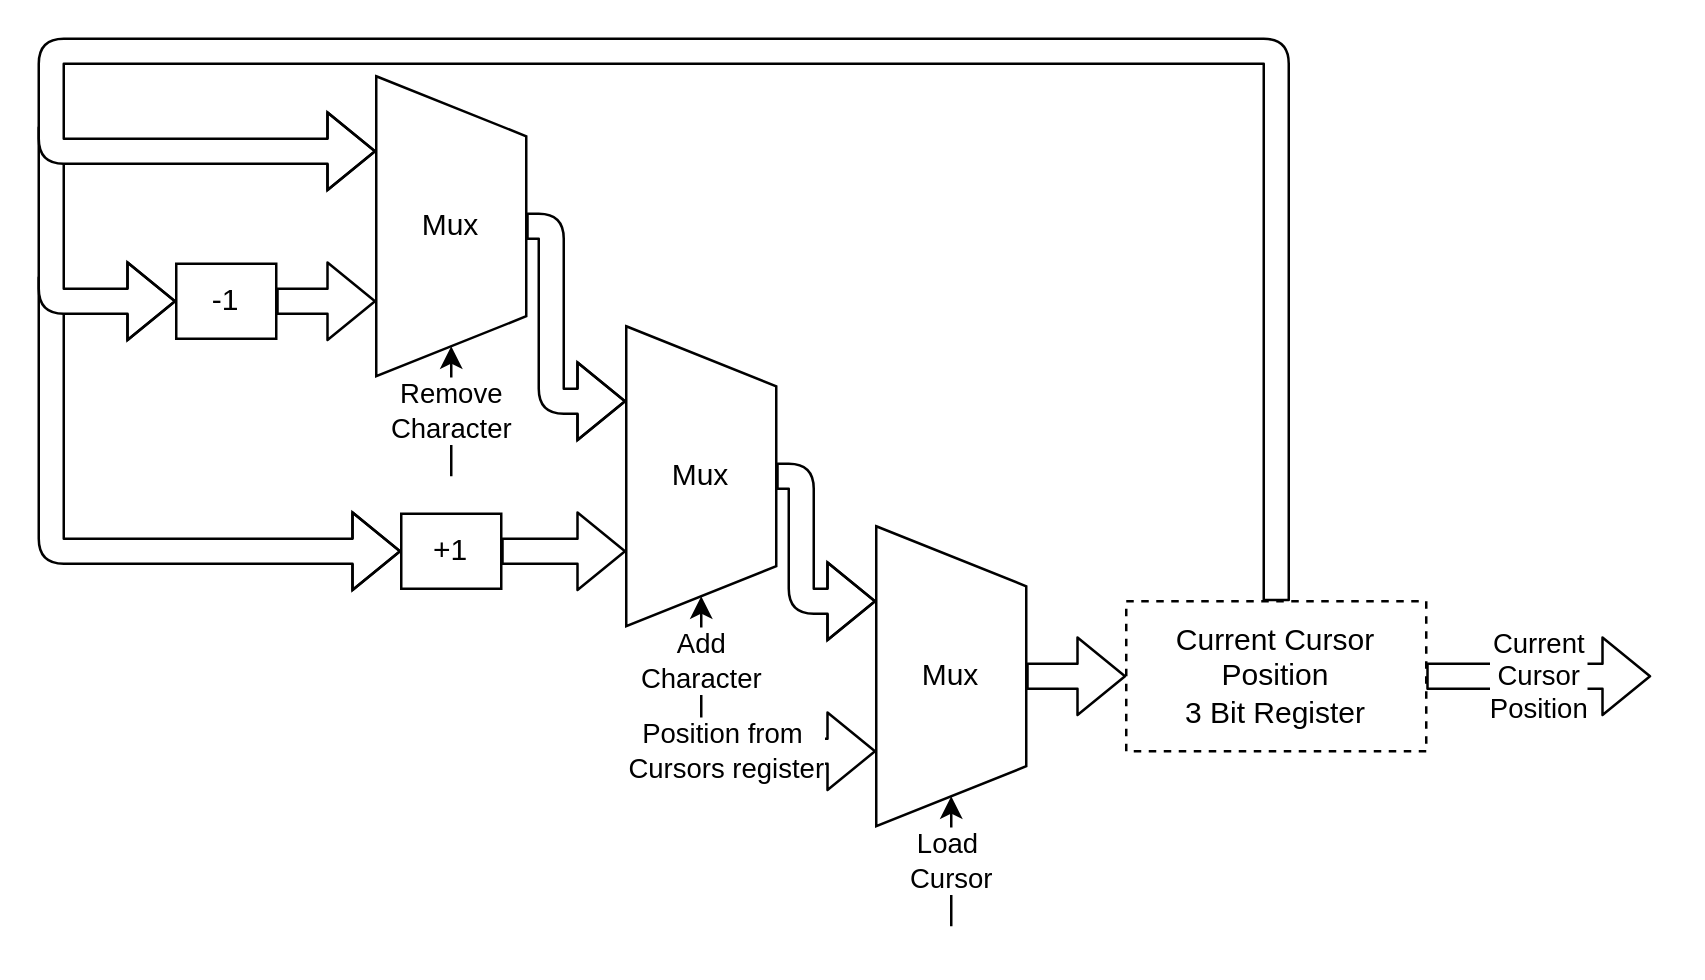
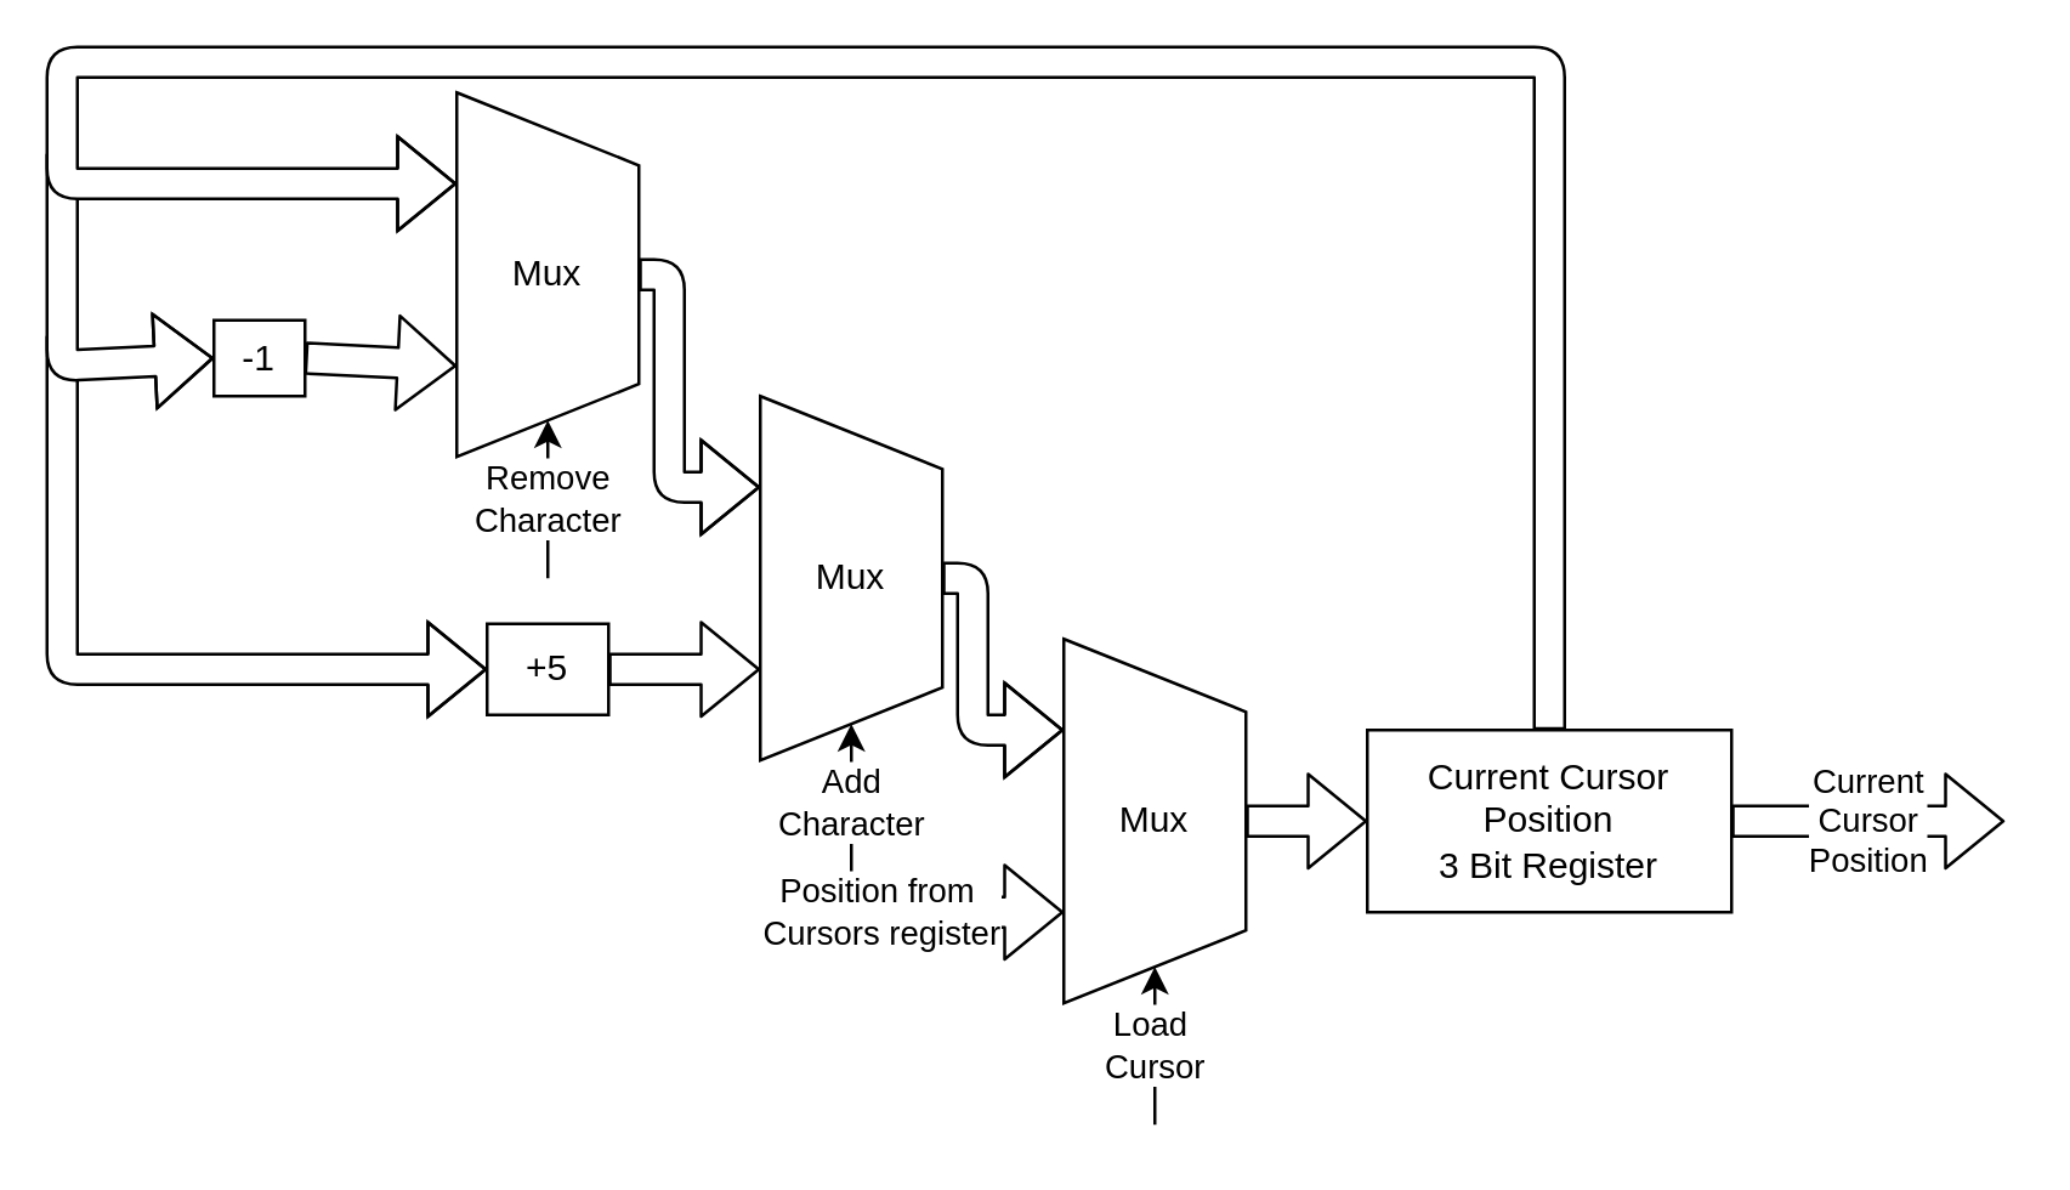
  <mxCell id="0" />
  <mxCell id="1" parent="0" />
  <mxCell id="2" value="" parent="1" style="shape=flexArrow;endArrow=classic;html=1;entryX=0;entryY=0.5;entryDx=0;entryDy=0;fillColor=#ffffff;" edge="1" target="15"><mxGeometry as="geometry" width="50" height="50" relative="1"><mxPoint as="sourcePoint" x="20" y="110" /><mxPoint as="targetPoint" x="110" y="250" /><Array as="points"><mxPoint x="20" y="220" /></Array></mxGeometry></mxCell>
  <mxCell id="3" value="" parent="1" style="shape=flexArrow;endArrow=classic;html=1;entryX=0;entryY=0.5;entryDx=0;entryDy=0;fillColor=#ffffff;" edge="1" target="17"><mxGeometry as="geometry" width="50" height="50" relative="1"><mxPoint as="sourcePoint" x="20" y="50" /><mxPoint as="targetPoint" x="60" y="150" /><Array as="points"><mxPoint x="20" y="120" /></Array></mxGeometry></mxCell>
- <mxCell id="4" value="Current Cursor Position&lt;br&gt;3 Bit Register&lt;br&gt;" parent="1" style="rounded=0;whiteSpace=wrap;html=1;dashed=1;" vertex="1"><mxGeometry as="geometry" x="450" y="240" width="120" height="60" /></mxCell>
+ <mxCell id="4" value="Current Cursor Position&lt;br&gt;3 Bit Register&lt;br&gt;" parent="1" style="rounded=0;whiteSpace=wrap;html=1;" vertex="1"><mxGeometry as="geometry" x="450" y="240" width="120" height="60" /></mxCell>
  <mxCell id="5" value="Mux" parent="1" style="shape=trapezoid;perimeter=trapezoidPerimeter;whiteSpace=wrap;html=1;direction=south;" vertex="1"><mxGeometry as="geometry" x="350" y="210" width="60" height="120" /></mxCell>
  <mxCell id="6" value="Mux" parent="1" style="shape=trapezoid;perimeter=trapezoidPerimeter;whiteSpace=wrap;html=1;direction=south;" vertex="1"><mxGeometry as="geometry" x="150" y="30" width="60" height="120" /></mxCell>
  <mxCell id="7" value="Mux" parent="1" style="shape=trapezoid;perimeter=trapezoidPerimeter;whiteSpace=wrap;html=1;direction=south;" vertex="1"><mxGeometry as="geometry" x="250" y="130" width="60" height="120" /></mxCell>
  <mxCell id="8" value="" parent="1" style="shape=flexArrow;endArrow=classic;html=1;entryX=0;entryY=0.5;entryDx=0;entryDy=0;" edge="1" source="5" target="4"><mxGeometry as="geometry" width="50" height="50" relative="1"><mxPoint as="sourcePoint" x="410" y="320" /><mxPoint as="targetPoint" x="440" y="330" /></mxGeometry></mxCell>
  <mxCell id="9" value="" parent="1" style="shape=flexArrow;endArrow=classic;html=1;entryX=0.25;entryY=1;entryDx=0;entryDy=0;exitX=0.5;exitY=0;exitDx=0;exitDy=0;" edge="1" source="7" target="5"><mxGeometry as="geometry" width="50" height="50" relative="1"><mxPoint as="sourcePoint" x="220" y="230" /><mxPoint as="targetPoint" x="290.711" y="180" /><Array as="points"><mxPoint x="320" y="190" /><mxPoint x="320" y="240" /></Array></mxGeometry></mxCell>
  <mxCell id="10" value="" parent="1" style="shape=flexArrow;endArrow=classic;html=1;entryX=0.25;entryY=1;entryDx=0;entryDy=0;exitX=0.5;exitY=0;exitDx=0;exitDy=0;" edge="1" source="6" target="7"><mxGeometry as="geometry" width="50" height="50" relative="1"><mxPoint as="sourcePoint" x="170" y="110" /><mxPoint as="targetPoint" x="200.711" y="120" /><Array as="points"><mxPoint x="220" y="90" /><mxPoint x="220" y="160" /></Array></mxGeometry></mxCell>
  <mxCell id="11" value="Load&amp;nbsp;&lt;br&gt;Cursor" parent="1" style="endArrow=classic;html=1;entryX=1;entryY=0.5;entryDx=0;entryDy=0;" edge="1" target="5"><mxGeometry as="geometry" width="50" height="50" relative="1"><mxPoint as="sourcePoint" x="380" y="370" /><mxPoint as="targetPoint" x="380" y="350" /></mxGeometry></mxCell>
  <mxCell id="12" value="Add&lt;br&gt;Character&lt;br&gt;" parent="1" style="endArrow=classic;html=1;entryX=1;entryY=0.5;entryDx=0;entryDy=0;" edge="1" target="7"><mxGeometry as="geometry" width="50" height="50" relative="1"><mxPoint as="sourcePoint" x="280" y="290" /><mxPoint as="targetPoint" x="300" y="280" /></mxGeometry></mxCell>
  <mxCell id="13" value="Remove&lt;br&gt;Character&lt;br&gt;" parent="1" style="endArrow=classic;html=1;entryX=1;entryY=0.5;entryDx=0;entryDy=0;" edge="1" target="6"><mxGeometry as="geometry" width="50" height="50" relative="1"><mxPoint as="sourcePoint" x="180" y="190" /><mxPoint as="targetPoint" x="150" y="210" /></mxGeometry></mxCell>
  <mxCell id="14" value="Position from&amp;nbsp;&lt;br&gt;Cursors register" parent="1" style="shape=flexArrow;endArrow=classic;html=1;entryX=0.75;entryY=1;entryDx=0;entryDy=0;" edge="1" target="5"><mxGeometry as="geometry" x="-1" y="-30" width="50" height="50" relative="1"><mxPoint as="sourcePoint" x="320" y="300" /><mxPoint as="targetPoint" x="240" y="340" /><mxPoint as="offset" x="-30" y="-30" /></mxGeometry></mxCell>
- <mxCell id="15" value="+1" parent="1" style="rounded=0;whiteSpace=wrap;html=1;" vertex="1"><mxGeometry as="geometry" x="160" y="205" width="40" height="30" /></mxCell>
+ <mxCell id="15" value="+5" parent="1" style="rounded=0;whiteSpace=wrap;html=1;" vertex="1"><mxGeometry as="geometry" x="160" y="205" width="40" height="30" /></mxCell>
  <mxCell id="16" value="" parent="1" style="shape=flexArrow;endArrow=classic;html=1;exitX=1;exitY=0.5;exitDx=0;exitDy=0;entryX=0.75;entryY=1;entryDx=0;entryDy=0;" edge="1" source="15" target="7"><mxGeometry as="geometry" width="50" height="50" relative="1"><mxPoint as="sourcePoint" x="190" y="370" /><mxPoint as="targetPoint" x="240" y="320" /></mxGeometry></mxCell>
- <mxCell id="17" value="-1" parent="1" style="rounded=0;whiteSpace=wrap;html=1;" vertex="1"><mxGeometry as="geometry" x="70" y="105" width="40" height="30" /></mxCell>
+ <mxCell id="17" value="-1" parent="1" style="rounded=0;whiteSpace=wrap;html=1;" vertex="1"><mxGeometry x="70" y="105" as="geometry" width="30" height="25" /></mxCell>
  <mxCell id="18" value="" parent="1" style="shape=flexArrow;endArrow=classic;html=1;exitX=1;exitY=0.5;exitDx=0;exitDy=0;entryX=0.75;entryY=1;entryDx=0;entryDy=0;" edge="1" source="17" target="6"><mxGeometry as="geometry" width="50" height="50" relative="1"><mxPoint as="sourcePoint" x="70" y="265" /><mxPoint as="targetPoint" x="130" y="115" /></mxGeometry></mxCell>
  <mxCell id="19" value="Current&lt;br&gt;Cursor&lt;br&gt;Position&lt;br&gt;" parent="1" style="shape=flexArrow;endArrow=classic;html=1;exitX=1;exitY=0.5;exitDx=0;exitDy=0;" edge="1" source="4"><mxGeometry as="geometry" width="50" height="50" relative="1"><mxPoint as="sourcePoint" x="610" y="265" /><mxPoint as="targetPoint" x="660" y="270" /></mxGeometry></mxCell>
  <mxCell id="20" value="" parent="1" style="shape=flexArrow;endArrow=classic;html=1;exitX=0.5;exitY=0;exitDx=0;exitDy=0;entryX=0.25;entryY=1;entryDx=0;entryDy=0;fillColor=#ffffff;" edge="1" source="4" target="6"><mxGeometry as="geometry" width="50" height="50" relative="1"><mxPoint as="sourcePoint" x="480" y="160" /><mxPoint as="targetPoint" x="530" y="110" /><Array as="points"><mxPoint x="510" y="20" /><mxPoint x="20" y="20" /><mxPoint x="20" y="60" /></Array></mxGeometry></mxCell>
